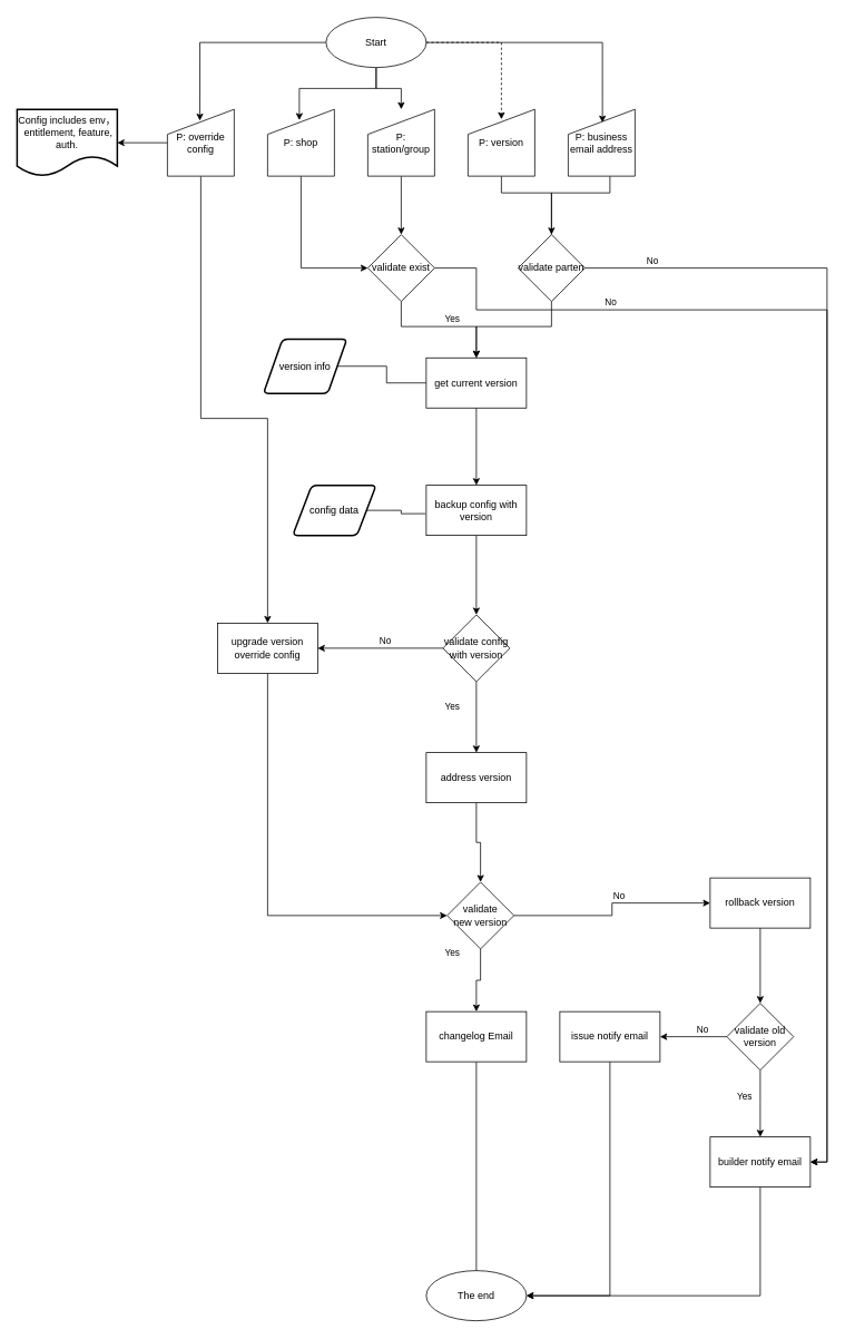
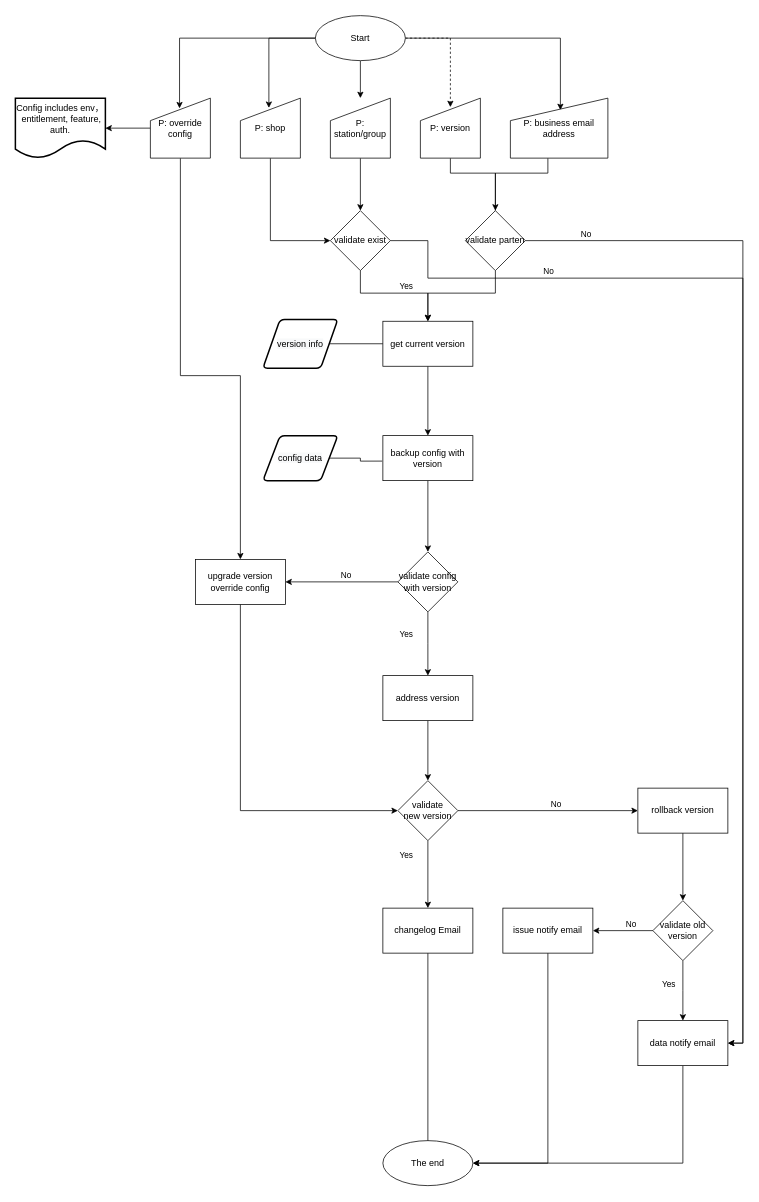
  <mxCell id="0" />
  <mxCell id="1" parent="0" />
  <mxCell id="2" style="edgeStyle=orthogonalEdgeStyle;rounded=0;orthogonalLoop=1;jettySize=auto;html=1;entryX=0.5;entryY=0.15;entryDx=0;entryDy=0;entryPerimeter=0;dashed=1;" parent="1" source="7" target="9" edge="1"><mxGeometry relative="1" as="geometry" /></mxCell>
  <mxCell id="3" style="edgeStyle=orthogonalEdgeStyle;rounded=0;orthogonalLoop=1;jettySize=auto;html=1;entryX=0.475;entryY=0.163;entryDx=0;entryDy=0;entryPerimeter=0;" parent="1" source="7" target="11" edge="1"><mxGeometry relative="1" as="geometry" /></mxCell>
  <mxCell id="4" style="edgeStyle=orthogonalEdgeStyle;rounded=0;orthogonalLoop=1;jettySize=auto;html=1;entryX=0.513;entryY=0.2;entryDx=0;entryDy=0;entryPerimeter=0;" parent="1" source="7" target="13" edge="1"><mxGeometry relative="1" as="geometry" /></mxCell>
  <mxCell id="5" style="edgeStyle=orthogonalEdgeStyle;rounded=0;orthogonalLoop=1;jettySize=auto;html=1;entryX=0.486;entryY=0.171;entryDx=0;entryDy=0;entryPerimeter=0;" parent="1" source="7" target="49" edge="1"><mxGeometry relative="1" as="geometry" /></mxCell>
  <mxCell id="6" style="edgeStyle=orthogonalEdgeStyle;rounded=0;orthogonalLoop=1;jettySize=auto;html=1;exitX=0.5;exitY=1;exitDx=0;exitDy=0;" edge="1" parent="1" source="7" target="24"><mxGeometry relative="1" as="geometry"><mxPoint x="470" y="80" as="sourcePoint" /></mxGeometry></mxCell>
- <mxCell id="7" value="Start" style="ellipse;whiteSpace=wrap;html=1;" parent="1" vertex="1"><mxGeometry x="390" y="20" width="120" height="60" as="geometry" /></mxCell>
+ <mxCell id="7" value="Start" style="ellipse;whiteSpace=wrap;html=1;" parent="1" vertex="1"><mxGeometry x="420" y="20" width="120" height="60" as="geometry" /></mxCell>
  <mxCell id="8" value="" style="edgeStyle=orthogonalEdgeStyle;rounded=0;orthogonalLoop=1;jettySize=auto;html=1;entryX=0.5;entryY=0;entryDx=0;entryDy=0;" parent="1" source="9" target="30" edge="1"><mxGeometry relative="1" as="geometry"><mxPoint x="610" y="290" as="targetPoint" /><Array as="points"><mxPoint x="600" y="230" /><mxPoint x="660" y="230" /></Array></mxGeometry></mxCell>
  <mxCell id="9" value="&lt;span&gt;P: version&lt;/span&gt;" style="shape=manualInput;whiteSpace=wrap;html=1;" parent="1" vertex="1"><mxGeometry x="560" y="130" width="80" height="80" as="geometry" /></mxCell>
  <mxCell id="10" style="edgeStyle=orthogonalEdgeStyle;rounded=0;orthogonalLoop=1;jettySize=auto;html=1;entryX=0;entryY=0.5;entryDx=0;entryDy=0;" parent="1" source="11" target="27" edge="1"><mxGeometry relative="1" as="geometry"><Array as="points"><mxPoint x="360" y="320" /></Array><mxPoint x="370" y="330" as="targetPoint" /></mxGeometry></mxCell>
  <mxCell id="11" value="&lt;span&gt;P: shop&lt;/span&gt;" style="shape=manualInput;whiteSpace=wrap;html=1;" parent="1" vertex="1"><mxGeometry x="320" y="130" width="80" height="80" as="geometry" /></mxCell>
  <mxCell id="12" style="edgeStyle=orthogonalEdgeStyle;rounded=0;orthogonalLoop=1;jettySize=auto;html=1;entryX=0.5;entryY=0;entryDx=0;entryDy=0;endArrow=none;" parent="1" source="13" target="30" edge="1"><mxGeometry relative="1" as="geometry"><Array as="points"><mxPoint x="730" y="230" /><mxPoint x="660" y="230" /></Array><mxPoint x="610" y="290" as="targetPoint" /></mxGeometry></mxCell>
- <mxCell id="13" value="&lt;span&gt;P: business email address&lt;/span&gt;" style="shape=manualInput;whiteSpace=wrap;html=1;" parent="1" vertex="1"><mxGeometry x="680" y="130" width="80" height="80" as="geometry" /></mxCell>
+ <mxCell id="13" value="&lt;span&gt;P: business email address&lt;/span&gt;" style="shape=manualInput;whiteSpace=wrap;html=1;" parent="1" vertex="1"><mxGeometry x="680" y="130" width="130" height="80" as="geometry" /></mxCell>
  <mxCell id="14" value="" style="edgeStyle=orthogonalEdgeStyle;rounded=0;orthogonalLoop=1;jettySize=auto;html=1;entryX=0.5;entryY=0;entryDx=0;entryDy=0;" parent="1" source="24" target="27" edge="1"><mxGeometry relative="1" as="geometry"><mxPoint x="480" y="280" as="targetPoint" /></mxGeometry></mxCell>
  <mxCell id="15" value="Yes" style="edgeLabel;html=1;align=center;verticalAlign=middle;resizable=0;points=[];" parent="14" vertex="1" connectable="0"><mxGeometry x="0.137" y="-5" relative="1" as="geometry"><mxPoint x="65" y="130" as="offset" /></mxGeometry></mxCell>
  <mxCell id="16" value="Yes" style="edgeLabel;html=1;align=center;verticalAlign=middle;resizable=0;points=[];" parent="14" vertex="1" connectable="0"><mxGeometry x="0.137" y="-5" relative="1" as="geometry"><mxPoint x="65" y="594" as="offset" /></mxGeometry></mxCell>
  <mxCell id="17" value="Yes" style="edgeLabel;html=1;align=center;verticalAlign=middle;resizable=0;points=[];" parent="14" vertex="1" connectable="0"><mxGeometry x="0.137" y="-5" relative="1" as="geometry"><mxPoint x="65" y="889" as="offset" /></mxGeometry></mxCell>
  <mxCell id="18" value="No" style="edgeLabel;html=1;align=center;verticalAlign=middle;resizable=0;points=[];" parent="14" vertex="1" connectable="0"><mxGeometry x="0.137" y="-5" relative="1" as="geometry"><mxPoint x="-15" y="515" as="offset" /></mxGeometry></mxCell>
  <mxCell id="19" value="No" style="edgeLabel;html=1;align=center;verticalAlign=middle;resizable=0;points=[];" vertex="1" connectable="0" parent="14"><mxGeometry x="0.137" y="-5" relative="1" as="geometry"><mxPoint x="265" y="820" as="offset" /></mxGeometry></mxCell>
  <mxCell id="20" value="No" style="edgeLabel;html=1;align=center;verticalAlign=middle;resizable=0;points=[];" vertex="1" connectable="0" parent="14"><mxGeometry x="0.137" y="-5" relative="1" as="geometry"><mxPoint x="365" y="980" as="offset" /></mxGeometry></mxCell>
  <mxCell id="21" value="Yes" style="edgeLabel;html=1;align=center;verticalAlign=middle;resizable=0;points=[];" vertex="1" connectable="0" parent="14"><mxGeometry x="0.137" y="-5" relative="1" as="geometry"><mxPoint x="415" y="1060" as="offset" /></mxGeometry></mxCell>
  <mxCell id="22" value="No" style="edgeLabel;html=1;align=center;verticalAlign=middle;resizable=0;points=[];" vertex="1" connectable="0" parent="14"><mxGeometry x="0.137" y="-5" relative="1" as="geometry"><mxPoint x="255" y="110" as="offset" /></mxGeometry></mxCell>
  <mxCell id="23" value="No" style="edgeLabel;html=1;align=center;verticalAlign=middle;resizable=0;points=[];" vertex="1" connectable="0" parent="14"><mxGeometry x="0.137" y="-5" relative="1" as="geometry"><mxPoint x="305" y="60" as="offset" /></mxGeometry></mxCell>
  <mxCell id="24" value="&lt;span&gt;P: station/group&lt;/span&gt;" style="shape=manualInput;whiteSpace=wrap;html=1;" parent="1" vertex="1"><mxGeometry x="440" y="130" width="80" height="80" as="geometry" /></mxCell>
  <mxCell id="25" style="edgeStyle=orthogonalEdgeStyle;rounded=0;orthogonalLoop=1;jettySize=auto;html=1;entryX=0.5;entryY=0;entryDx=0;entryDy=0;" edge="1" parent="1" source="27" target="57"><mxGeometry relative="1" as="geometry"><mxPoint x="570" y="420" as="targetPoint" /><Array as="points"><mxPoint x="480" y="390" /><mxPoint x="570" y="390" /></Array></mxGeometry></mxCell>
  <mxCell id="26" style="edgeStyle=orthogonalEdgeStyle;rounded=0;orthogonalLoop=1;jettySize=auto;html=1;entryX=1;entryY=0.5;entryDx=0;entryDy=0;" edge="1" parent="1" source="27" target="62"><mxGeometry relative="1" as="geometry"><mxPoint x="950" y="1400" as="targetPoint" /><Array as="points"><mxPoint x="570" y="320" /><mxPoint x="570" y="370" /><mxPoint x="990" y="370" /><mxPoint x="990" y="1390" /></Array></mxGeometry></mxCell>
  <mxCell id="27" value="&lt;span style=&quot;font-family: &amp;#34;helvetica&amp;#34;&quot;&gt;validate&amp;nbsp;exist&lt;/span&gt;" style="rhombus;whiteSpace=wrap;html=1;" parent="1" vertex="1"><mxGeometry x="440" y="280" width="80" height="80" as="geometry" /></mxCell>
  <mxCell id="28" style="edgeStyle=orthogonalEdgeStyle;rounded=0;orthogonalLoop=1;jettySize=auto;html=1;entryX=0.5;entryY=0;entryDx=0;entryDy=0;" edge="1" parent="1" source="30" target="57"><mxGeometry relative="1" as="geometry"><mxPoint x="630" y="425" as="targetPoint" /><Array as="points"><mxPoint x="660" y="390" /><mxPoint x="570" y="390" /></Array></mxGeometry></mxCell>
  <mxCell id="29" style="edgeStyle=orthogonalEdgeStyle;rounded=0;orthogonalLoop=1;jettySize=auto;html=1;entryX=1;entryY=0.5;entryDx=0;entryDy=0;" edge="1" parent="1" source="30" target="62"><mxGeometry relative="1" as="geometry"><mxPoint x="950" y="1400" as="targetPoint" /></mxGeometry></mxCell>
  <mxCell id="30" value="&lt;span&gt;validate&amp;nbsp;&lt;/span&gt;parten" style="rhombus;whiteSpace=wrap;html=1;" parent="1" vertex="1"><mxGeometry x="620" y="280" width="80" height="80" as="geometry" /></mxCell>
  <mxCell id="31" value="" style="edgeStyle=orthogonalEdgeStyle;rounded=0;orthogonalLoop=1;jettySize=auto;html=1;entryX=0.5;entryY=0;entryDx=0;entryDy=0;" parent="1" source="57" target="56" edge="1"><mxGeometry relative="1" as="geometry"><mxPoint x="570" y="495" as="sourcePoint" /><mxPoint x="570" y="575" as="targetPoint" /></mxGeometry></mxCell>
  <mxCell id="32" style="edgeStyle=orthogonalEdgeStyle;rounded=0;orthogonalLoop=1;jettySize=auto;html=1;entryX=0;entryY=0.5;entryDx=0;entryDy=0;exitX=0;exitY=0.5;exitDx=0;exitDy=0;" edge="1" parent="1" source="57" target="33"><mxGeometry relative="1" as="geometry"><mxPoint x="530" y="455" as="sourcePoint" /></mxGeometry></mxCell>
- <mxCell id="33" value="&lt;meta charset=&quot;utf-8&quot;&gt;&lt;span style=&quot;color: rgb(0, 0, 0); font-family: helvetica; font-size: 12px; font-style: normal; font-weight: 400; letter-spacing: normal; text-align: center; text-indent: 0px; text-transform: none; word-spacing: 0px; background-color: rgb(248, 249, 250); display: inline; float: none;&quot;&gt;version info&lt;/span&gt;" style="shape=parallelogram;html=1;strokeWidth=2;perimeter=parallelogramPerimeter;whiteSpace=wrap;rounded=1;arcSize=12;size=0.23;" parent="1" vertex="1"><mxGeometry x="315" y="405" width="100" height="65" as="geometry" /></mxCell>
+ <mxCell id="33" value="&lt;meta charset=&quot;utf-8&quot;&gt;&lt;span style=&quot;color: rgb(0, 0, 0); font-family: helvetica; font-size: 12px; font-style: normal; font-weight: 400; letter-spacing: normal; text-align: center; text-indent: 0px; text-transform: none; word-spacing: 0px; background-color: rgb(248, 249, 250); display: inline; float: none;&quot;&gt;version info&lt;/span&gt;" style="shape=parallelogram;html=1;strokeWidth=2;perimeter=parallelogramPerimeter;whiteSpace=wrap;rounded=1;arcSize=12;size=0.23;" parent="1" vertex="1"><mxGeometry x="350" y="425" width="100" height="65" as="geometry" /></mxCell>
  <mxCell id="34" value="" style="edgeStyle=orthogonalEdgeStyle;rounded=0;orthogonalLoop=1;jettySize=auto;html=1;exitX=0.5;exitY=1;exitDx=0;exitDy=0;" parent="1" source="56" target="39" edge="1"><mxGeometry relative="1" as="geometry"><mxPoint x="570" y="655" as="sourcePoint" /></mxGeometry></mxCell>
  <mxCell id="35" style="edgeStyle=orthogonalEdgeStyle;rounded=0;orthogonalLoop=1;jettySize=auto;html=1;entryX=0;entryY=0.5;entryDx=0;entryDy=0;exitX=-0.007;exitY=0.566;exitDx=0;exitDy=0;exitPerimeter=0;" edge="1" parent="1" source="56" target="36"><mxGeometry relative="1" as="geometry"><mxPoint x="530" y="615" as="sourcePoint" /></mxGeometry></mxCell>
  <mxCell id="36" value="&lt;span style=&quot;color: rgb(0 , 0 , 0) ; font-family: &amp;#34;helvetica&amp;#34; ; font-size: 12px ; font-style: normal ; font-weight: 400 ; letter-spacing: normal ; text-align: center ; text-indent: 0px ; text-transform: none ; word-spacing: 0px ; background-color: rgb(248 , 249 , 250) ; display: inline ; float: none&quot;&gt;config data&lt;/span&gt;" style="shape=parallelogram;html=1;strokeWidth=2;perimeter=parallelogramPerimeter;whiteSpace=wrap;rounded=1;arcSize=12;size=0.23;" parent="1" vertex="1"><mxGeometry x="350" y="580" width="100" height="60" as="geometry" /></mxCell>
  <mxCell id="37" value="" style="edgeStyle=orthogonalEdgeStyle;rounded=0;orthogonalLoop=1;jettySize=auto;html=1;" parent="1" source="39" edge="1"><mxGeometry relative="1" as="geometry"><mxPoint x="570" y="900" as="targetPoint" /></mxGeometry></mxCell>
  <mxCell id="38" value="" style="edgeStyle=orthogonalEdgeStyle;rounded=0;orthogonalLoop=1;jettySize=auto;html=1;entryX=1;entryY=0.5;entryDx=0;entryDy=0;" parent="1" source="39" target="59" edge="1"><mxGeometry relative="1" as="geometry"><mxPoint x="360" y="775" as="targetPoint" /></mxGeometry></mxCell>
  <mxCell id="39" value="validate config with version" style="rhombus;whiteSpace=wrap;html=1;" parent="1" vertex="1"><mxGeometry x="530" y="735" width="80" height="80" as="geometry" /></mxCell>
  <mxCell id="40" style="edgeStyle=orthogonalEdgeStyle;rounded=0;orthogonalLoop=1;jettySize=auto;html=1;entryX=1;entryY=0.5;entryDx=0;entryDy=0;exitX=0.5;exitY=1;exitDx=0;exitDy=0;" parent="1" source="60" target="46" edge="1"><mxGeometry relative="1" as="geometry"><Array as="points"><mxPoint x="570" y="1550" /></Array><mxPoint x="570" y="1280" as="sourcePoint" /></mxGeometry></mxCell>
  <mxCell id="41" value="" style="edgeStyle=orthogonalEdgeStyle;rounded=0;orthogonalLoop=1;jettySize=auto;html=1;entryX=1;entryY=0.5;entryDx=0;entryDy=0;" parent="1" source="43" target="61" edge="1"><mxGeometry relative="1" as="geometry"><mxPoint x="780" y="1240" as="targetPoint" /></mxGeometry></mxCell>
  <mxCell id="42" value="" style="edgeStyle=orthogonalEdgeStyle;rounded=0;orthogonalLoop=1;jettySize=auto;html=1;" parent="1" source="43" edge="1"><mxGeometry relative="1" as="geometry"><mxPoint x="910" y="1360" as="targetPoint" /></mxGeometry></mxCell>
  <mxCell id="43" value="&lt;span&gt;validate old version&lt;/span&gt;" style="rhombus;whiteSpace=wrap;html=1;" parent="1" vertex="1"><mxGeometry x="870" y="1200" width="80" height="80" as="geometry" /></mxCell>
  <mxCell id="44" style="edgeStyle=elbowEdgeStyle;rounded=0;orthogonalLoop=1;jettySize=auto;html=1;entryX=1;entryY=0.5;entryDx=0;entryDy=0;exitX=0.5;exitY=1;exitDx=0;exitDy=0;" edge="1" parent="1" source="61" target="46"><mxGeometry relative="1" as="geometry"><mxPoint x="740" y="1280" as="sourcePoint" /><Array as="points"><mxPoint x="730" y="1410" /></Array></mxGeometry></mxCell>
  <mxCell id="45" value="" style="edgeStyle=orthogonalEdgeStyle;rounded=0;orthogonalLoop=1;jettySize=auto;html=1;exitX=0.5;exitY=1;exitDx=0;exitDy=0;" parent="1" source="62" target="46" edge="1"><mxGeometry relative="1" as="geometry"><mxPoint x="910" y="1440" as="sourcePoint" /><Array as="points"><mxPoint x="910" y="1550" /></Array></mxGeometry></mxCell>
  <mxCell id="46" value="The end" style="ellipse;whiteSpace=wrap;html=1;" parent="1" vertex="1"><mxGeometry x="510" y="1520" width="120" height="60" as="geometry" /></mxCell>
  <mxCell id="47" style="rounded=0;orthogonalLoop=1;jettySize=auto;html=1;entryX=0.5;entryY=0;entryDx=0;entryDy=0;exitX=0.5;exitY=1;exitDx=0;exitDy=0;edgeStyle=orthogonalEdgeStyle;" parent="1" source="49" target="59" edge="1"><mxGeometry relative="1" as="geometry"><Array as="points"><mxPoint x="240" y="500" /><mxPoint x="320" y="500" /></Array><mxPoint x="280" y="775" as="targetPoint" /></mxGeometry></mxCell>
  <mxCell id="48" value="" style="edgeStyle=orthogonalEdgeStyle;rounded=0;orthogonalLoop=1;jettySize=auto;html=1;" parent="1" source="49" target="50" edge="1"><mxGeometry relative="1" as="geometry" /></mxCell>
  <mxCell id="49" value="&lt;span&gt;P: override config&lt;/span&gt;" style="shape=manualInput;whiteSpace=wrap;html=1;" parent="1" vertex="1"><mxGeometry x="200" y="130" width="80" height="80" as="geometry" /></mxCell>
  <mxCell id="50" value="Config includes env，&lt;br&gt;&amp;nbsp;entitlement, feature, auth." style="shape=document;whiteSpace=wrap;html=1;boundedLbl=1;rounded=1;strokeWidth=2;arcSize=12;" parent="1" vertex="1"><mxGeometry x="20" y="130" width="120" height="80" as="geometry" /></mxCell>
  <mxCell id="51" value="" style="edgeStyle=orthogonalEdgeStyle;rounded=0;orthogonalLoop=1;jettySize=auto;html=1;entryX=0.5;entryY=0;entryDx=0;entryDy=0;exitX=0.5;exitY=1;exitDx=0;exitDy=0;" parent="1" source="58" target="55" edge="1"><mxGeometry relative="1" as="geometry"><mxPoint x="570" y="980" as="sourcePoint" /></mxGeometry></mxCell>
  <mxCell id="52" style="rounded=0;orthogonalLoop=1;jettySize=auto;html=1;exitX=0.5;exitY=1;exitDx=0;exitDy=0;entryX=0;entryY=0.5;entryDx=0;entryDy=0;edgeStyle=orthogonalEdgeStyle;" edge="1" parent="1" source="59" target="55"><mxGeometry relative="1" as="geometry"><mxPoint x="320" y="815" as="sourcePoint" /></mxGeometry></mxCell>
  <mxCell id="53" style="edgeStyle=orthogonalEdgeStyle;rounded=0;orthogonalLoop=1;jettySize=auto;html=1;entryX=0.5;entryY=0;entryDx=0;entryDy=0;" edge="1" parent="1" source="55" target="60"><mxGeometry relative="1" as="geometry"><mxPoint x="570" y="1200" as="targetPoint" /></mxGeometry></mxCell>
  <mxCell id="54" style="edgeStyle=orthogonalEdgeStyle;rounded=0;orthogonalLoop=1;jettySize=auto;html=1;entryX=0;entryY=0.5;entryDx=0;entryDy=0;" edge="1" parent="1" source="55" target="64"><mxGeometry relative="1" as="geometry"><mxPoint x="870" y="1080" as="targetPoint" /></mxGeometry></mxCell>
- <mxCell id="55" value="&lt;span&gt;validate&lt;br&gt;new version&lt;/span&gt;" style="rhombus;whiteSpace=wrap;html=1;" parent="1" vertex="1"><mxGeometry x="535" y="1055" width="80" height="80" as="geometry" /></mxCell>
+ <mxCell id="55" value="&lt;span&gt;validate&lt;br&gt;new version&lt;/span&gt;" style="rhombus;whiteSpace=wrap;html=1;" parent="1" vertex="1"><mxGeometry x="530" y="1040" width="80" height="80" as="geometry" /></mxCell>
  <mxCell id="56" value="&lt;span&gt;backup config with version&lt;/span&gt;" style="rounded=0;whiteSpace=wrap;html=1;" vertex="1" parent="1"><mxGeometry x="510" y="580" width="120" height="60" as="geometry" /></mxCell>
  <mxCell id="57" value="&lt;span&gt;get current version&lt;/span&gt;" style="rounded=0;whiteSpace=wrap;html=1;" vertex="1" parent="1"><mxGeometry x="510" y="427.5" width="120" height="60" as="geometry" /></mxCell>
  <mxCell id="58" value="&lt;span&gt;address version&lt;/span&gt;" style="rounded=0;whiteSpace=wrap;html=1;" vertex="1" parent="1"><mxGeometry x="510" y="900" width="120" height="60" as="geometry" /></mxCell>
  <mxCell id="59" value="&lt;span&gt;upgrade version override config&lt;/span&gt;" style="rounded=0;whiteSpace=wrap;html=1;" vertex="1" parent="1"><mxGeometry x="260" y="745" width="120" height="60" as="geometry" /></mxCell>
  <mxCell id="60" value="&lt;span&gt;changelog Email&lt;/span&gt;" style="rounded=0;whiteSpace=wrap;html=1;" vertex="1" parent="1"><mxGeometry x="510" y="1210" width="120" height="60" as="geometry" /></mxCell>
  <mxCell id="61" value="&lt;span&gt;issue notify email&lt;/span&gt;" style="rounded=0;whiteSpace=wrap;html=1;" vertex="1" parent="1"><mxGeometry x="670" y="1210" width="120" height="60" as="geometry" /></mxCell>
- <mxCell id="62" value="&lt;span&gt;builder n&lt;/span&gt;&lt;span&gt;otify email&lt;/span&gt;" style="rounded=0;whiteSpace=wrap;html=1;" vertex="1" parent="1"><mxGeometry x="850" y="1360" width="120" height="60" as="geometry" /></mxCell>
+ <mxCell id="62" value="&lt;span&gt;data n&lt;/span&gt;&lt;span&gt;otify email&lt;/span&gt;" style="rounded=0;whiteSpace=wrap;html=1;" vertex="1" parent="1"><mxGeometry x="850" y="1360" width="120" height="60" as="geometry" /></mxCell>
  <mxCell id="63" value="" style="edgeStyle=orthogonalEdgeStyle;rounded=0;orthogonalLoop=1;jettySize=auto;html=1;exitX=0.5;exitY=1;exitDx=0;exitDy=0;" edge="1" parent="1" source="64" target="43"><mxGeometry relative="1" as="geometry"><mxPoint x="910" y="1100" as="sourcePoint" /></mxGeometry></mxCell>
  <mxCell id="64" value="&lt;span&gt;rollback version&lt;/span&gt;" style="rounded=0;whiteSpace=wrap;html=1;" vertex="1" parent="1"><mxGeometry x="850" y="1050" width="120" height="60" as="geometry" /></mxCell>
